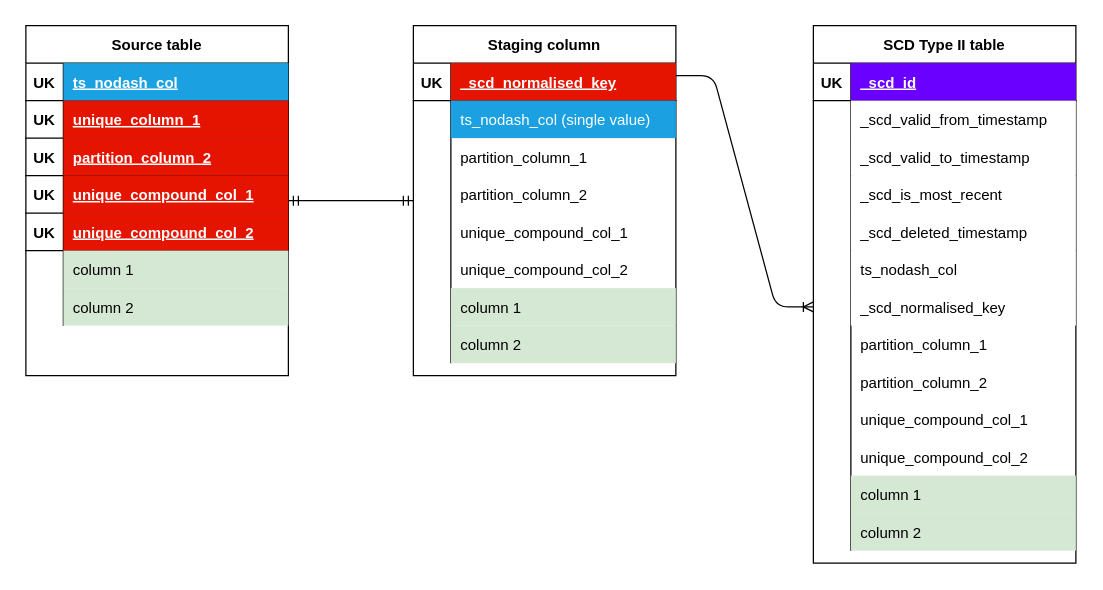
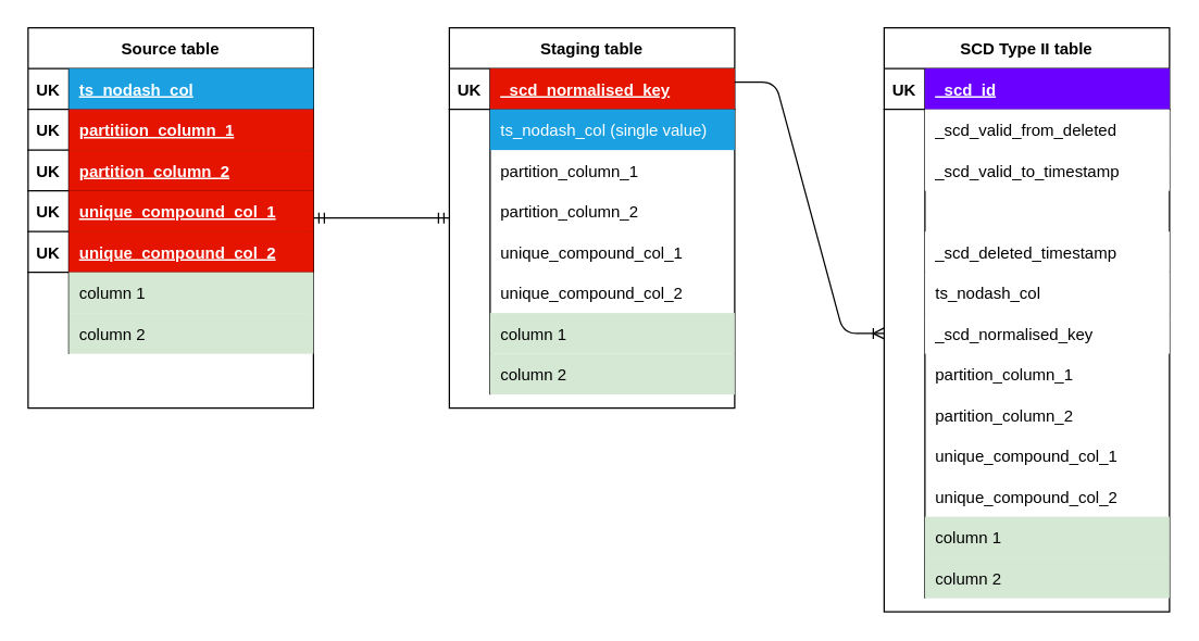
  <mxCell id="0" />
  <mxCell id="1" parent="0" />
  <mxCell id="2" value="" style="edgeStyle=entityRelationEdgeStyle;fontSize=12;html=1;endArrow=ERmandOne;startArrow=ERmandOne;" parent="1" source="3" target="26" edge="1"><mxGeometry width="100" height="100" relative="1" as="geometry"><mxPoint x="340" y="-270" as="sourcePoint" /><mxPoint x="440" y="-370" as="targetPoint" /></mxGeometry></mxCell>
  <mxCell id="3" value="Source table" style="shape=table;startSize=30;container=1;collapsible=1;childLayout=tableLayout;fixedRows=1;rowLines=0;fontStyle=1;align=center;resizeLast=1;" parent="1" vertex="1"><mxGeometry x="20" y="20" width="210" height="280" as="geometry" /></mxCell>
  <mxCell id="4" value="" style="shape=partialRectangle;collapsible=0;dropTarget=0;pointerEvents=0;fillColor=none;top=0;left=0;bottom=1;right=0;points=[[0,0.5],[1,0.5]];portConstraint=eastwest;" parent="3" vertex="1"><mxGeometry y="30" width="210" height="30" as="geometry" /></mxCell>
  <mxCell id="5" value="UK" style="shape=partialRectangle;connectable=0;fillColor=none;top=0;left=0;bottom=0;right=0;fontStyle=1;overflow=hidden;" parent="4" vertex="1"><mxGeometry width="30" height="30" as="geometry" /></mxCell>
  <mxCell id="6" value="ts_nodash_col" style="shape=partialRectangle;connectable=0;fillColor=#1ba1e2;top=0;left=0;bottom=0;right=0;align=left;spacingLeft=6;fontStyle=5;overflow=hidden;strokeColor=#006EAF;fontColor=#ffffff;" parent="4" vertex="1"><mxGeometry x="30" width="180" height="30" as="geometry" /></mxCell>
  <mxCell id="7" value="" style="shape=partialRectangle;collapsible=0;dropTarget=0;pointerEvents=0;fillColor=none;top=0;left=0;bottom=1;right=0;points=[[0,0.5],[1,0.5]];portConstraint=eastwest;" parent="3" vertex="1"><mxGeometry y="60" width="210" height="30" as="geometry" /></mxCell>
  <mxCell id="8" value="UK" style="shape=partialRectangle;connectable=0;fillColor=none;top=0;left=0;bottom=0;right=0;fontStyle=1;overflow=hidden;" parent="7" vertex="1"><mxGeometry width="30" height="30" as="geometry" /></mxCell>
- <mxCell id="9" value="unique_column_1" style="shape=partialRectangle;connectable=0;fillColor=#e51400;top=0;left=0;bottom=0;right=0;align=left;spacingLeft=6;fontStyle=5;overflow=hidden;strokeColor=#B20000;fontColor=#ffffff;" parent="7" vertex="1"><mxGeometry x="30" width="180" height="30" as="geometry" /></mxCell>
+ <mxCell id="9" value="partitiion_column_1" style="shape=partialRectangle;connectable=0;fillColor=#e51400;top=0;left=0;bottom=0;right=0;align=left;spacingLeft=6;fontStyle=5;overflow=hidden;strokeColor=#B20000;fontColor=#ffffff;" parent="7" vertex="1"><mxGeometry x="30" width="180" height="30" as="geometry" /></mxCell>
  <mxCell id="10" value="" style="shape=partialRectangle;collapsible=0;dropTarget=0;pointerEvents=0;fillColor=none;top=0;left=0;bottom=1;right=0;points=[[0,0.5],[1,0.5]];portConstraint=eastwest;" parent="3" vertex="1"><mxGeometry y="90" width="210" height="30" as="geometry" /></mxCell>
  <mxCell id="11" value="UK" style="shape=partialRectangle;connectable=0;fillColor=none;top=0;left=0;bottom=0;right=0;fontStyle=1;overflow=hidden;" parent="10" vertex="1"><mxGeometry width="30" height="30" as="geometry" /></mxCell>
  <mxCell id="12" value="partition_column_2" style="shape=partialRectangle;connectable=0;fillColor=#e51400;top=0;left=0;bottom=0;right=0;align=left;spacingLeft=6;fontStyle=5;overflow=hidden;strokeColor=#B20000;fontColor=#ffffff;" parent="10" vertex="1"><mxGeometry x="30" width="180" height="30" as="geometry" /></mxCell>
  <mxCell id="13" value="" style="shape=partialRectangle;collapsible=0;dropTarget=0;pointerEvents=0;fillColor=none;top=0;left=0;bottom=1;right=0;points=[[0,0.5],[1,0.5]];portConstraint=eastwest;" parent="3" vertex="1"><mxGeometry y="120" width="210" height="30" as="geometry" /></mxCell>
  <mxCell id="14" value="UK" style="shape=partialRectangle;connectable=0;fillColor=none;top=0;left=0;bottom=0;right=0;fontStyle=1;overflow=hidden;" parent="13" vertex="1"><mxGeometry width="30" height="30" as="geometry" /></mxCell>
  <mxCell id="15" value="unique_compound_col_1" style="shape=partialRectangle;connectable=0;fillColor=#e51400;top=0;left=0;bottom=0;right=0;align=left;spacingLeft=6;fontStyle=5;overflow=hidden;strokeColor=#B20000;fontColor=#ffffff;" parent="13" vertex="1"><mxGeometry x="30" width="180" height="30" as="geometry" /></mxCell>
  <mxCell id="16" value="" style="shape=partialRectangle;collapsible=0;dropTarget=0;pointerEvents=0;fillColor=none;top=0;left=0;bottom=1;right=0;points=[[0,0.5],[1,0.5]];portConstraint=eastwest;" parent="3" vertex="1"><mxGeometry y="150" width="210" height="30" as="geometry" /></mxCell>
  <mxCell id="17" value="UK" style="shape=partialRectangle;connectable=0;fillColor=none;top=0;left=0;bottom=0;right=0;fontStyle=1;overflow=hidden;" parent="16" vertex="1"><mxGeometry width="30" height="30" as="geometry" /></mxCell>
  <mxCell id="18" value="unique_compound_col_2" style="shape=partialRectangle;connectable=0;fillColor=#e51400;top=0;left=0;bottom=0;right=0;align=left;spacingLeft=6;fontStyle=5;overflow=hidden;strokeColor=#B20000;fontColor=#ffffff;" parent="16" vertex="1"><mxGeometry x="30" width="180" height="30" as="geometry" /></mxCell>
  <mxCell id="19" value="" style="shape=partialRectangle;collapsible=0;dropTarget=0;pointerEvents=0;fillColor=none;top=0;left=0;bottom=0;right=0;points=[[0,0.5],[1,0.5]];portConstraint=eastwest;" parent="3" vertex="1"><mxGeometry y="180" width="210" height="30" as="geometry" /></mxCell>
  <mxCell id="20" value="" style="shape=partialRectangle;connectable=0;fillColor=none;top=0;left=0;bottom=0;right=0;editable=1;overflow=hidden;" parent="19" vertex="1"><mxGeometry width="30" height="30" as="geometry" /></mxCell>
  <mxCell id="21" value="column 1" style="shape=partialRectangle;connectable=0;fillColor=#d5e8d4;top=0;left=0;bottom=0;right=0;align=left;spacingLeft=6;overflow=hidden;strokeColor=#82b366;" parent="19" vertex="1"><mxGeometry x="30" width="180" height="30" as="geometry" /></mxCell>
  <mxCell id="22" value="" style="shape=partialRectangle;collapsible=0;dropTarget=0;pointerEvents=0;fillColor=none;top=0;left=0;bottom=0;right=0;points=[[0,0.5],[1,0.5]];portConstraint=eastwest;" parent="3" vertex="1"><mxGeometry y="210" width="210" height="30" as="geometry" /></mxCell>
  <mxCell id="23" value="" style="shape=partialRectangle;connectable=0;fillColor=none;top=0;left=0;bottom=0;right=0;editable=1;overflow=hidden;" parent="22" vertex="1"><mxGeometry width="30" height="30" as="geometry" /></mxCell>
  <mxCell id="24" value="column 2" style="shape=partialRectangle;connectable=0;fillColor=#d5e8d4;top=0;left=0;bottom=0;right=0;align=left;spacingLeft=6;overflow=hidden;strokeColor=#82b366;" parent="22" vertex="1"><mxGeometry x="30" width="180" height="30" as="geometry" /></mxCell>
  <mxCell id="25" value="" style="shape=partialRectangle;collapsible=0;dropTarget=0;pointerEvents=0;fillColor=none;top=0;left=0;bottom=0;right=0;points=[[0,0.5],[1,0.5]];portConstraint=eastwest;" parent="3" vertex="1"><mxGeometry y="240" width="210" height="30" as="geometry" /></mxCell>
- <mxCell id="26" value="Staging column" style="shape=table;startSize=30;container=1;collapsible=1;childLayout=tableLayout;fixedRows=1;rowLines=0;fontStyle=1;align=center;resizeLast=1;" parent="1" vertex="1"><mxGeometry x="330" y="20" width="210" height="280" as="geometry" /></mxCell>
+ <mxCell id="26" value="Staging table" style="shape=table;startSize=30;container=1;collapsible=1;childLayout=tableLayout;fixedRows=1;rowLines=0;fontStyle=1;align=center;resizeLast=1;" parent="1" vertex="1"><mxGeometry x="330" y="20" width="210" height="280" as="geometry" /></mxCell>
  <mxCell id="27" value="" style="shape=partialRectangle;collapsible=0;dropTarget=0;pointerEvents=0;fillColor=none;top=0;left=0;bottom=1;right=0;points=[[0,0.5],[1,0.5]];portConstraint=eastwest;" parent="26" vertex="1"><mxGeometry y="30" width="210" height="30" as="geometry" /></mxCell>
  <mxCell id="28" value="UK" style="shape=partialRectangle;connectable=0;fillColor=none;top=0;left=0;bottom=0;right=0;fontStyle=1;overflow=hidden;" parent="27" vertex="1"><mxGeometry width="30" height="30" as="geometry" /></mxCell>
  <mxCell id="29" value="_scd_normalised_key" style="shape=partialRectangle;connectable=0;fillColor=#e51400;top=0;left=0;bottom=0;right=0;align=left;spacingLeft=6;fontStyle=5;overflow=hidden;strokeColor=#B20000;fontColor=#ffffff;" parent="27" vertex="1"><mxGeometry x="30" width="180" height="30" as="geometry" /></mxCell>
  <mxCell id="30" value="" style="shape=partialRectangle;collapsible=0;dropTarget=0;pointerEvents=0;fillColor=none;top=0;left=0;bottom=0;right=0;points=[[0,0.5],[1,0.5]];portConstraint=eastwest;" parent="26" vertex="1"><mxGeometry y="60" width="210" height="30" as="geometry" /></mxCell>
  <mxCell id="31" value="" style="shape=partialRectangle;connectable=0;fillColor=none;top=0;left=0;bottom=0;right=0;editable=1;overflow=hidden;" parent="30" vertex="1"><mxGeometry width="30" height="30" as="geometry" /></mxCell>
  <mxCell id="32" value="ts_nodash_col (single value)" style="shape=partialRectangle;connectable=0;top=0;left=0;bottom=0;right=0;align=left;spacingLeft=6;overflow=hidden;fillColor=#1ba1e2;strokeColor=#006EAF;fontColor=#ffffff;" parent="30" vertex="1"><mxGeometry x="30" width="180" height="30" as="geometry" /></mxCell>
  <mxCell id="33" value="" style="shape=partialRectangle;collapsible=0;dropTarget=0;pointerEvents=0;fillColor=none;top=0;left=0;bottom=0;right=0;points=[[0,0.5],[1,0.5]];portConstraint=eastwest;" parent="26" vertex="1"><mxGeometry y="90" width="210" height="30" as="geometry" /></mxCell>
  <mxCell id="34" value="" style="shape=partialRectangle;connectable=0;fillColor=none;top=0;left=0;bottom=0;right=0;editable=1;overflow=hidden;" parent="33" vertex="1"><mxGeometry width="30" height="30" as="geometry" /></mxCell>
  <mxCell id="35" value="partition_column_1" style="shape=partialRectangle;connectable=0;fillColor=none;top=0;left=0;bottom=0;right=0;align=left;spacingLeft=6;overflow=hidden;" parent="33" vertex="1"><mxGeometry x="30" width="180" height="30" as="geometry" /></mxCell>
  <mxCell id="36" value="" style="shape=partialRectangle;collapsible=0;dropTarget=0;pointerEvents=0;fillColor=none;top=0;left=0;bottom=0;right=0;points=[[0,0.5],[1,0.5]];portConstraint=eastwest;" parent="26" vertex="1"><mxGeometry y="120" width="210" height="30" as="geometry" /></mxCell>
  <mxCell id="37" value="" style="shape=partialRectangle;connectable=0;fillColor=none;top=0;left=0;bottom=0;right=0;editable=1;overflow=hidden;" parent="36" vertex="1"><mxGeometry width="30" height="30" as="geometry" /></mxCell>
  <mxCell id="38" value="partition_column_2" style="shape=partialRectangle;connectable=0;fillColor=none;top=0;left=0;bottom=0;right=0;align=left;spacingLeft=6;overflow=hidden;" parent="36" vertex="1"><mxGeometry x="30" width="180" height="30" as="geometry" /></mxCell>
  <mxCell id="39" value="" style="shape=partialRectangle;collapsible=0;dropTarget=0;pointerEvents=0;fillColor=none;top=0;left=0;bottom=0;right=0;points=[[0,0.5],[1,0.5]];portConstraint=eastwest;" parent="26" vertex="1"><mxGeometry y="150" width="210" height="30" as="geometry" /></mxCell>
  <mxCell id="40" value="" style="shape=partialRectangle;connectable=0;fillColor=none;top=0;left=0;bottom=0;right=0;editable=1;overflow=hidden;" parent="39" vertex="1"><mxGeometry width="30" height="30" as="geometry" /></mxCell>
  <mxCell id="41" value="unique_compound_col_1" style="shape=partialRectangle;connectable=0;fillColor=none;top=0;left=0;bottom=0;right=0;align=left;spacingLeft=6;overflow=hidden;" parent="39" vertex="1"><mxGeometry x="30" width="180" height="30" as="geometry" /></mxCell>
  <mxCell id="42" value="" style="shape=partialRectangle;collapsible=0;dropTarget=0;pointerEvents=0;fillColor=none;top=0;left=0;bottom=0;right=0;points=[[0,0.5],[1,0.5]];portConstraint=eastwest;" parent="26" vertex="1"><mxGeometry y="180" width="210" height="30" as="geometry" /></mxCell>
  <mxCell id="43" value="" style="shape=partialRectangle;connectable=0;fillColor=none;top=0;left=0;bottom=0;right=0;editable=1;overflow=hidden;" parent="42" vertex="1"><mxGeometry width="30" height="30" as="geometry" /></mxCell>
  <mxCell id="44" value="unique_compound_col_2" style="shape=partialRectangle;connectable=0;fillColor=none;top=0;left=0;bottom=0;right=0;align=left;spacingLeft=6;overflow=hidden;" parent="42" vertex="1"><mxGeometry x="30" width="180" height="30" as="geometry" /></mxCell>
  <mxCell id="45" value="" style="shape=partialRectangle;collapsible=0;dropTarget=0;pointerEvents=0;fillColor=none;top=0;left=0;bottom=0;right=0;points=[[0,0.5],[1,0.5]];portConstraint=eastwest;" parent="26" vertex="1"><mxGeometry y="210" width="210" height="30" as="geometry" /></mxCell>
  <mxCell id="46" value="" style="shape=partialRectangle;connectable=0;fillColor=none;top=0;left=0;bottom=0;right=0;editable=1;overflow=hidden;" parent="45" vertex="1"><mxGeometry width="30" height="30" as="geometry" /></mxCell>
  <mxCell id="47" value="column 1" style="shape=partialRectangle;connectable=0;fillColor=#d5e8d4;top=0;left=0;bottom=0;right=0;align=left;spacingLeft=6;overflow=hidden;strokeColor=#82b366;" parent="45" vertex="1"><mxGeometry x="30" width="180" height="30" as="geometry" /></mxCell>
  <mxCell id="48" value="" style="shape=partialRectangle;collapsible=0;dropTarget=0;pointerEvents=0;fillColor=none;top=0;left=0;bottom=0;right=0;points=[[0,0.5],[1,0.5]];portConstraint=eastwest;" parent="26" vertex="1"><mxGeometry y="240" width="210" height="30" as="geometry" /></mxCell>
  <mxCell id="49" value="" style="shape=partialRectangle;connectable=0;fillColor=none;top=0;left=0;bottom=0;right=0;editable=1;overflow=hidden;" parent="48" vertex="1"><mxGeometry width="30" height="30" as="geometry" /></mxCell>
  <mxCell id="50" value="column 2" style="shape=partialRectangle;connectable=0;fillColor=#d5e8d4;top=0;left=0;bottom=0;right=0;align=left;spacingLeft=6;overflow=hidden;strokeColor=#82b366;" parent="48" vertex="1"><mxGeometry x="30" width="180" height="30" as="geometry" /></mxCell>
  <mxCell id="51" value="SCD Type II table" style="shape=table;startSize=30;container=1;collapsible=1;childLayout=tableLayout;fixedRows=1;rowLines=0;fontStyle=1;align=center;resizeLast=1;" parent="1" vertex="1"><mxGeometry x="650" y="20" width="210" height="430" as="geometry" /></mxCell>
  <mxCell id="52" value="" style="shape=partialRectangle;collapsible=0;dropTarget=0;pointerEvents=0;fillColor=none;top=0;left=0;bottom=1;right=0;points=[[0,0.5],[1,0.5]];portConstraint=eastwest;" parent="51" vertex="1"><mxGeometry y="30" width="210" height="30" as="geometry" /></mxCell>
  <mxCell id="53" value="UK" style="shape=partialRectangle;connectable=0;fillColor=none;top=0;left=0;bottom=0;right=0;fontStyle=1;overflow=hidden;" parent="52" vertex="1"><mxGeometry width="30" height="30" as="geometry" /></mxCell>
  <mxCell id="54" value="_scd_id" style="shape=partialRectangle;connectable=0;fillColor=#6a00ff;top=0;left=0;bottom=0;right=0;align=left;spacingLeft=6;fontStyle=5;overflow=hidden;strokeColor=#3700CC;fontColor=#ffffff;" parent="52" vertex="1"><mxGeometry x="30" width="180" height="30" as="geometry" /></mxCell>
  <mxCell id="55" value="" style="shape=partialRectangle;collapsible=0;dropTarget=0;pointerEvents=0;fillColor=none;top=0;left=0;bottom=0;right=0;points=[[0,0.5],[1,0.5]];portConstraint=eastwest;" parent="51" vertex="1"><mxGeometry y="60" width="210" height="30" as="geometry" /></mxCell>
  <mxCell id="56" value="" style="shape=partialRectangle;connectable=0;fillColor=none;top=0;left=0;bottom=0;right=0;editable=1;overflow=hidden;" parent="55" vertex="1"><mxGeometry width="30" height="30" as="geometry" /></mxCell>
- <mxCell id="57" value="_scd_valid_from_timestamp" style="shape=partialRectangle;connectable=0;top=0;left=0;bottom=0;right=0;align=left;spacingLeft=6;overflow=hidden;" parent="55" vertex="1"><mxGeometry x="30" width="180" height="30" as="geometry" /></mxCell>
+ <mxCell id="57" value="_scd_valid_from_deleted" style="shape=partialRectangle;connectable=0;top=0;left=0;bottom=0;right=0;align=left;spacingLeft=6;overflow=hidden;" parent="55" vertex="1"><mxGeometry x="30" width="180" height="30" as="geometry" /></mxCell>
  <mxCell id="58" value="" style="shape=partialRectangle;collapsible=0;dropTarget=0;pointerEvents=0;fillColor=none;top=0;left=0;bottom=0;right=0;points=[[0,0.5],[1,0.5]];portConstraint=eastwest;" parent="51" vertex="1"><mxGeometry y="90" width="210" height="30" as="geometry" /></mxCell>
  <mxCell id="59" value="" style="shape=partialRectangle;connectable=0;fillColor=none;top=0;left=0;bottom=0;right=0;editable=1;overflow=hidden;" parent="58" vertex="1"><mxGeometry width="30" height="30" as="geometry" /></mxCell>
  <mxCell id="60" value="_scd_valid_to_timestamp" style="shape=partialRectangle;connectable=0;top=0;left=0;bottom=0;right=0;align=left;spacingLeft=6;overflow=hidden;" parent="58" vertex="1"><mxGeometry x="30" width="180" height="30" as="geometry" /></mxCell>
  <mxCell id="61" value="" style="shape=partialRectangle;collapsible=0;dropTarget=0;pointerEvents=0;fillColor=none;top=0;left=0;bottom=0;right=0;points=[[0,0.5],[1,0.5]];portConstraint=eastwest;" parent="51" vertex="1"><mxGeometry y="120" width="210" height="30" as="geometry" /></mxCell>
  <mxCell id="62" value="" style="shape=partialRectangle;connectable=0;fillColor=none;top=0;left=0;bottom=0;right=0;editable=1;overflow=hidden;" parent="61" vertex="1"><mxGeometry width="30" height="30" as="geometry" /></mxCell>
- <mxCell id="63" value="_scd_is_most_recent" style="shape=partialRectangle;connectable=0;top=0;left=0;bottom=0;right=0;align=left;spacingLeft=6;overflow=hidden;" parent="61" vertex="1"><mxGeometry x="30" width="180" height="30" as="geometry" /></mxCell>
  <mxCell id="64" value="" style="shape=partialRectangle;collapsible=0;dropTarget=0;pointerEvents=0;fillColor=none;top=0;left=0;bottom=0;right=0;points=[[0,0.5],[1,0.5]];portConstraint=eastwest;" parent="51" vertex="1"><mxGeometry y="150" width="210" height="30" as="geometry" /></mxCell>
  <mxCell id="65" value="" style="shape=partialRectangle;connectable=0;fillColor=none;top=0;left=0;bottom=0;right=0;editable=1;overflow=hidden;" parent="64" vertex="1"><mxGeometry width="30" height="30" as="geometry" /></mxCell>
  <mxCell id="66" value="_scd_deleted_timestamp" style="shape=partialRectangle;connectable=0;top=0;left=0;bottom=0;right=0;align=left;spacingLeft=6;overflow=hidden;" parent="64" vertex="1"><mxGeometry x="30" width="180" height="30" as="geometry" /></mxCell>
  <mxCell id="67" value="" style="shape=partialRectangle;collapsible=0;dropTarget=0;pointerEvents=0;fillColor=none;top=0;left=0;bottom=0;right=0;points=[[0,0.5],[1,0.5]];portConstraint=eastwest;" parent="51" vertex="1"><mxGeometry y="180" width="210" height="30" as="geometry" /></mxCell>
  <mxCell id="68" value="" style="shape=partialRectangle;connectable=0;fillColor=none;top=0;left=0;bottom=0;right=0;editable=1;overflow=hidden;" parent="67" vertex="1"><mxGeometry width="30" height="30" as="geometry" /></mxCell>
  <mxCell id="69" value="ts_nodash_col" style="shape=partialRectangle;connectable=0;top=0;left=0;bottom=0;right=0;align=left;spacingLeft=6;overflow=hidden;" parent="67" vertex="1"><mxGeometry x="30" width="180" height="30" as="geometry" /></mxCell>
  <mxCell id="70" value="" style="shape=partialRectangle;collapsible=0;dropTarget=0;pointerEvents=0;fillColor=none;top=0;left=0;bottom=0;right=0;points=[[0,0.5],[1,0.5]];portConstraint=eastwest;" parent="51" vertex="1"><mxGeometry y="210" width="210" height="30" as="geometry" /></mxCell>
  <mxCell id="71" value="" style="shape=partialRectangle;connectable=0;fillColor=none;top=0;left=0;bottom=0;right=0;editable=1;overflow=hidden;" parent="70" vertex="1"><mxGeometry width="30" height="30" as="geometry" /></mxCell>
  <mxCell id="72" value="_scd_normalised_key" style="shape=partialRectangle;connectable=0;top=0;left=0;bottom=0;right=0;align=left;spacingLeft=6;overflow=hidden;" parent="70" vertex="1"><mxGeometry x="30" width="180" height="30" as="geometry" /></mxCell>
  <mxCell id="73" value="" style="shape=partialRectangle;collapsible=0;dropTarget=0;pointerEvents=0;fillColor=none;top=0;left=0;bottom=0;right=0;points=[[0,0.5],[1,0.5]];portConstraint=eastwest;" parent="51" vertex="1"><mxGeometry y="240" width="210" height="30" as="geometry" /></mxCell>
  <mxCell id="74" value="" style="shape=partialRectangle;connectable=0;fillColor=none;top=0;left=0;bottom=0;right=0;editable=1;overflow=hidden;" parent="73" vertex="1"><mxGeometry width="30" height="30" as="geometry" /></mxCell>
  <mxCell id="75" value="partition_column_1" style="shape=partialRectangle;connectable=0;fillColor=none;top=0;left=0;bottom=0;right=0;align=left;spacingLeft=6;overflow=hidden;" parent="73" vertex="1"><mxGeometry x="30" width="180" height="30" as="geometry" /></mxCell>
  <mxCell id="76" value="" style="shape=partialRectangle;collapsible=0;dropTarget=0;pointerEvents=0;fillColor=none;top=0;left=0;bottom=0;right=0;points=[[0,0.5],[1,0.5]];portConstraint=eastwest;" parent="51" vertex="1"><mxGeometry y="270" width="210" height="30" as="geometry" /></mxCell>
  <mxCell id="77" value="" style="shape=partialRectangle;connectable=0;fillColor=none;top=0;left=0;bottom=0;right=0;editable=1;overflow=hidden;" parent="76" vertex="1"><mxGeometry width="30" height="30" as="geometry" /></mxCell>
  <mxCell id="78" value="partition_column_2" style="shape=partialRectangle;connectable=0;fillColor=none;top=0;left=0;bottom=0;right=0;align=left;spacingLeft=6;overflow=hidden;" parent="76" vertex="1"><mxGeometry x="30" width="180" height="30" as="geometry" /></mxCell>
  <mxCell id="79" value="" style="shape=partialRectangle;collapsible=0;dropTarget=0;pointerEvents=0;fillColor=none;top=0;left=0;bottom=0;right=0;points=[[0,0.5],[1,0.5]];portConstraint=eastwest;" parent="51" vertex="1"><mxGeometry y="300" width="210" height="30" as="geometry" /></mxCell>
  <mxCell id="80" value="" style="shape=partialRectangle;connectable=0;fillColor=none;top=0;left=0;bottom=0;right=0;editable=1;overflow=hidden;" parent="79" vertex="1"><mxGeometry width="30" height="30" as="geometry" /></mxCell>
  <mxCell id="81" value="unique_compound_col_1" style="shape=partialRectangle;connectable=0;fillColor=none;top=0;left=0;bottom=0;right=0;align=left;spacingLeft=6;overflow=hidden;" parent="79" vertex="1"><mxGeometry x="30" width="180" height="30" as="geometry" /></mxCell>
  <mxCell id="82" value="" style="shape=partialRectangle;collapsible=0;dropTarget=0;pointerEvents=0;fillColor=none;top=0;left=0;bottom=0;right=0;points=[[0,0.5],[1,0.5]];portConstraint=eastwest;" parent="51" vertex="1"><mxGeometry y="330" width="210" height="30" as="geometry" /></mxCell>
  <mxCell id="83" value="" style="shape=partialRectangle;connectable=0;fillColor=none;top=0;left=0;bottom=0;right=0;editable=1;overflow=hidden;" parent="82" vertex="1"><mxGeometry width="30" height="30" as="geometry" /></mxCell>
  <mxCell id="84" value="unique_compound_col_2" style="shape=partialRectangle;connectable=0;fillColor=none;top=0;left=0;bottom=0;right=0;align=left;spacingLeft=6;overflow=hidden;" parent="82" vertex="1"><mxGeometry x="30" width="180" height="30" as="geometry" /></mxCell>
  <mxCell id="85" value="" style="shape=partialRectangle;collapsible=0;dropTarget=0;pointerEvents=0;fillColor=none;top=0;left=0;bottom=0;right=0;points=[[0,0.5],[1,0.5]];portConstraint=eastwest;" parent="51" vertex="1"><mxGeometry y="360" width="210" height="30" as="geometry" /></mxCell>
  <mxCell id="86" value="" style="shape=partialRectangle;connectable=0;fillColor=none;top=0;left=0;bottom=0;right=0;editable=1;overflow=hidden;" parent="85" vertex="1"><mxGeometry width="30" height="30" as="geometry" /></mxCell>
  <mxCell id="87" value="column 1" style="shape=partialRectangle;connectable=0;fillColor=#d5e8d4;top=0;left=0;bottom=0;right=0;align=left;spacingLeft=6;overflow=hidden;strokeColor=#82b366;" parent="85" vertex="1"><mxGeometry x="30" width="180" height="30" as="geometry" /></mxCell>
  <mxCell id="88" value="" style="shape=partialRectangle;collapsible=0;dropTarget=0;pointerEvents=0;fillColor=none;top=0;left=0;bottom=0;right=0;points=[[0,0.5],[1,0.5]];portConstraint=eastwest;" parent="51" vertex="1"><mxGeometry y="390" width="210" height="30" as="geometry" /></mxCell>
  <mxCell id="89" value="" style="shape=partialRectangle;connectable=0;fillColor=none;top=0;left=0;bottom=0;right=0;editable=1;overflow=hidden;" parent="88" vertex="1"><mxGeometry width="30" height="30" as="geometry" /></mxCell>
  <mxCell id="90" value="column 2" style="shape=partialRectangle;connectable=0;fillColor=#d5e8d4;top=0;left=0;bottom=0;right=0;align=left;spacingLeft=6;overflow=hidden;strokeColor=#82b366;" parent="88" vertex="1"><mxGeometry x="30" width="180" height="30" as="geometry" /></mxCell>
  <mxCell id="91" value="" style="edgeStyle=entityRelationEdgeStyle;fontSize=12;html=1;endArrow=ERoneToMany;" edge="1" parent="1" target="70"><mxGeometry width="100" height="100" relative="1" as="geometry"><mxPoint x="540" y="60" as="sourcePoint" /><mxPoint x="640" y="-40" as="targetPoint" /></mxGeometry></mxCell>
